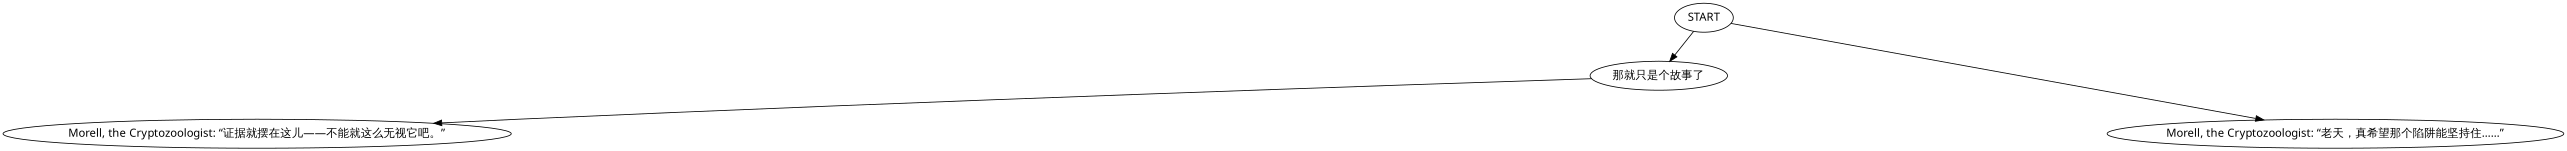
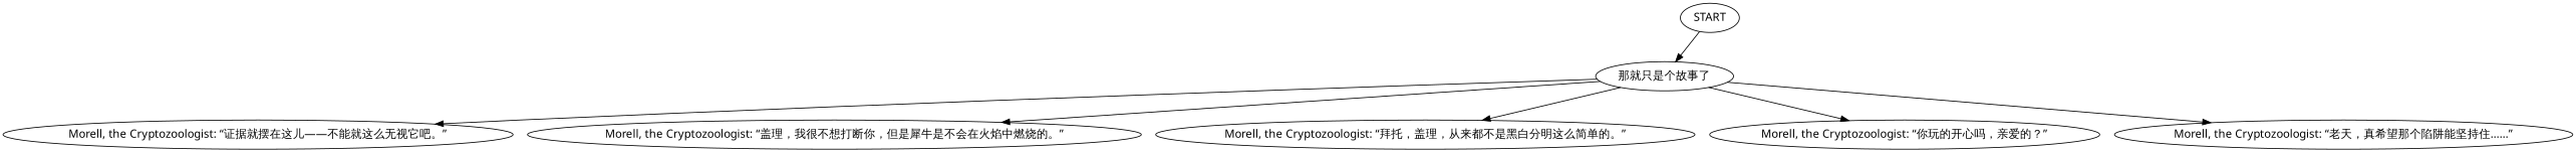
  digraph {
    fontname="Noto Sans"
    node [fontname="Noto Sans"]
    edge [fontname="Noto Sans"]
    n1 [label=START]
    n2 [label="那就只是个故事了"]
    n3 [label="Morell, the Cryptozoologist: “证据就摆在这儿——不能就这么无视它吧。”"]
+   n4 [label="Morell, the Cryptozoologist: “盖理，我很不想打断你，但是犀牛是不会在火焰中燃烧的。”"]
    n5 [label="Morell, the Cryptozoologist: “老天，真希望那个陷阱能坚持住……”"]
+   n6 [label="Morell, the Cryptozoologist: “拜托，盖理，从来都不是黑白分明这么简单的。”"]
+   n7 [label="Morell, the Cryptozoologist: “你玩的开心吗，亲爱的？”"]
    n1 -> n2
    n2 -> n3
-   n1 -> n5
+   n2 -> n4
+   n2 -> n5
+   n2 -> n6
+   n2 -> n7
  }
